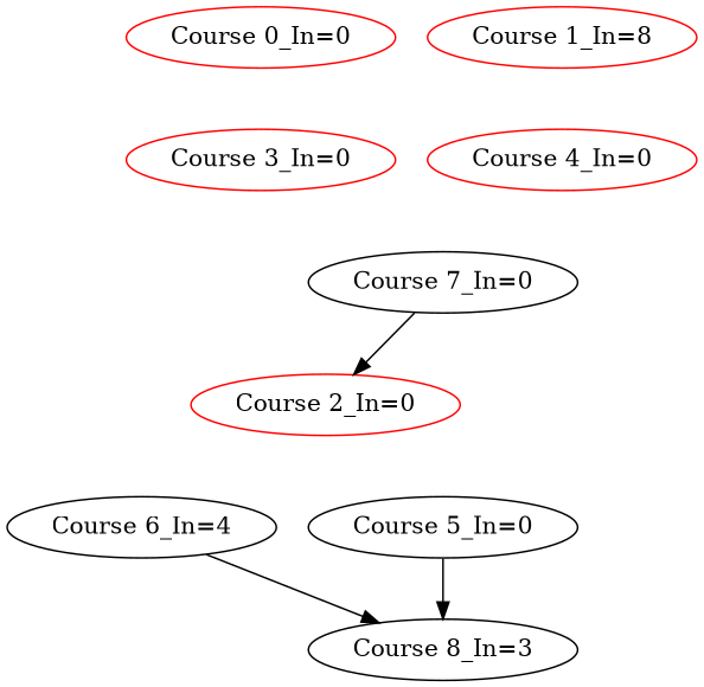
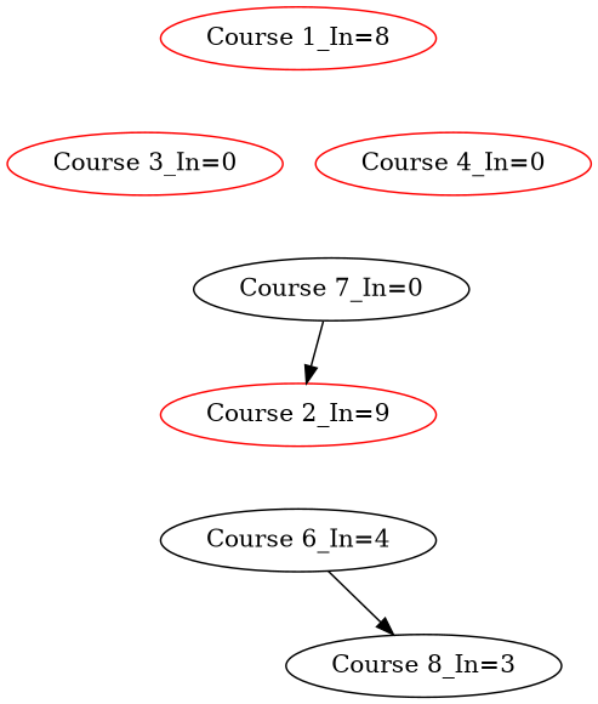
  digraph {
    node [color=red]
    edge [style=invis]
-   "Course 0_In=0"
-   "Course 2_In=0"
+   "Course 2_In=0" [label="Course 2_In=9"]
    "Course 3_In=0"
    "Course 4_In=0"
-   "Course 5_In=0" [color=""]
    n6 [label="Course 6_In=4" color=""]
    "Course 7_In=0" [color=""]
    "Course 8_In=3" [color=""]
    n9 [label="Course 1_In=8"]
-   "Course 0_In=0" -> "Course 2_In=0"
-   "Course 0_In=0" -> "Course 3_In=0"
-   "Course 0_In=0" -> "Course 4_In=0"
-   "Course 2_In=0" -> "Course 5_In=0"
    "Course 2_In=0" -> n6
    "Course 3_In=0" -> "Course 2_In=0"
    "Course 3_In=0" -> n6
    "Course 3_In=0" -> "Course 7_In=0"
    "Course 4_In=0" -> "Course 7_In=0"
    "Course 4_In=0" -> "Course 8_In=3"
-   "Course 5_In=0" -> "Course 8_In=3" [style=""]
    n6 -> "Course 8_In=3" [style=""]
    "Course 7_In=0" -> "Course 2_In=0" [style=""]
    n9 -> "Course 3_In=0"
    n9 -> "Course 4_In=0"
  }
